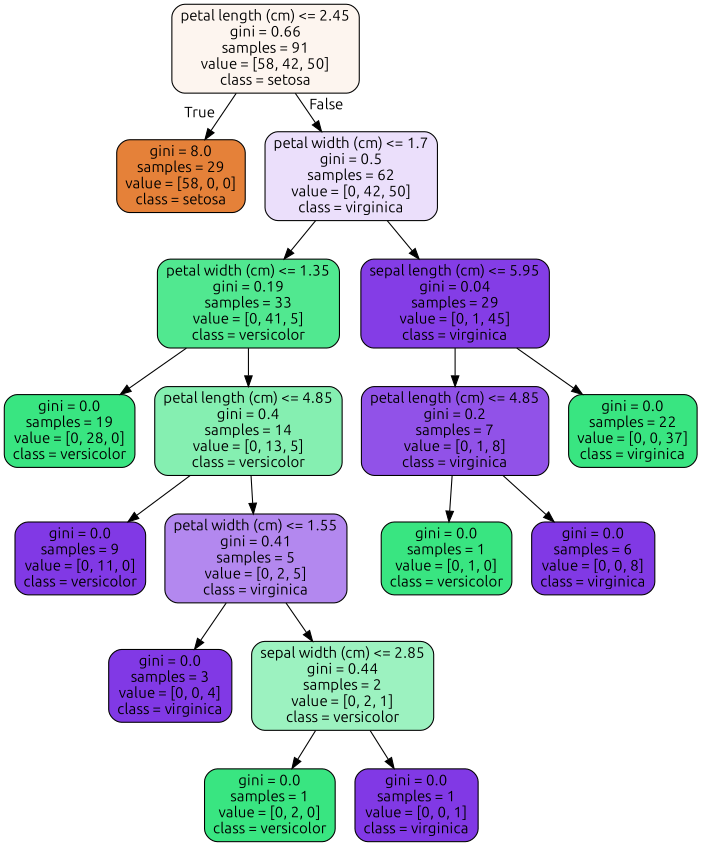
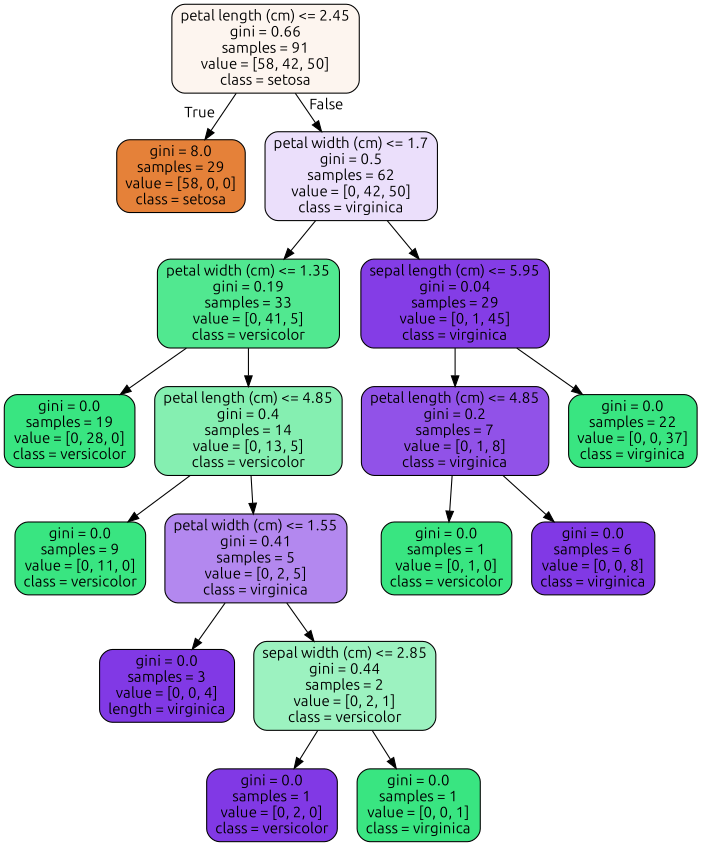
  digraph {
    fontname=Ubuntu
    node [color=black fillcolor="#39e581" fontname=Ubuntu shape=box style="filled, rounded"]
    edge [fontname=Ubuntu]
    n1 [fillcolor="#fdf5ef" label="petal length (cm) <= 2.45\ngini = 0.66\nsamples = 91\nvalue = [58, 42, 50]\nclass = setosa"]
    n2 [fillcolor="#e58139" label="gini = 8.0\nsamples = 29\nvalue = [58, 0, 0]\nclass = setosa"]
    n3 [fillcolor="#ebdffb" label="petal width (cm) <= 1.7\ngini = 0.5\nsamples = 62\nvalue = [0, 42, 50]\nclass = virginica"]
    n4 [fillcolor="#51e890" label="petal width (cm) <= 1.35\ngini = 0.19\nsamples = 33\nvalue = [0, 41, 5]\nclass = versicolor"]
    n5 [fillcolor="#843de6" label="sepal length (cm) <= 5.95\ngini = 0.04\nsamples = 29\nvalue = [0, 1, 45]\nclass = virginica"]
    n6 [label="gini = 0.0\nsamples = 19\nvalue = [0, 28, 0]\nclass = versicolor"]
    n7 [fillcolor="#85efb1" label="petal length (cm) <= 4.85\ngini = 0.4\nsamples = 14\nvalue = [0, 13, 5]\nclass = versicolor"]
    n8 [fillcolor="#9152e8" label="petal length (cm) <= 4.85\ngini = 0.2\nsamples = 7\nvalue = [0, 1, 8]\nclass = virginica"]
    n9 [label="gini = 0.0\nsamples = 22\nvalue = [0, 0, 37]\nclass = virginica"]
-   n10 [fillcolor="#8139e5" label="gini = 0.0\nsamples = 9\nvalue = [0, 11, 0]\nclass = versicolor"]
+   n10 [label="gini = 0.0\nsamples = 9\nvalue = [0, 11, 0]\nclass = versicolor"]
    n11 [fillcolor="#b388ef" label="petal width (cm) <= 1.55\ngini = 0.41\nsamples = 5\nvalue = [0, 2, 5]\nclass = virginica"]
-   n12 [fillcolor="#8139e5" label="gini = 0.0\nsamples = 3\nvalue = [0, 0, 4]\nclass = virginica"]
+   n12 [fillcolor="#8139e5" label="gini = 0.0\nsamples = 3\nvalue = [0, 0, 4]\nlength = virginica"]
    n13 [fillcolor="#9cf2c0" label="sepal width (cm) <= 2.85\ngini = 0.44\nsamples = 2\nvalue = [0, 2, 1]\nclass = versicolor"]
-   n14 [label="gini = 0.0\nsamples = 1\nvalue = [0, 2, 0]\nclass = versicolor"]
-   n15 [fillcolor="#8139e5" label="gini = 0.0\nsamples = 1\nvalue = [0, 0, 1]\nclass = virginica"]
+   n14 [fillcolor="#8139e5" label="gini = 0.0\nsamples = 1\nvalue = [0, 2, 0]\nclass = versicolor"]
+   n15 [label="gini = 0.0\nsamples = 1\nvalue = [0, 0, 1]\nclass = virginica"]
    n16 [label="gini = 0.0\nsamples = 1\nvalue = [0, 1, 0]\nclass = versicolor"]
    n17 [fillcolor="#8139e5" label="gini = 0.0\nsamples = 6\nvalue = [0, 0, 8]\nclass = virginica"]
    n1 -> n2 [headlabel=True labelangle=45 labeldistance=2.5]
    n1 -> n3 [headlabel=False labelangle=-45 labeldistance=2.5]
    n3 -> n4
    n3 -> n5
    n4 -> n6
    n4 -> n7
    n5 -> n8
    n5 -> n9
    n7 -> n10
    n7 -> n11
    n8 -> n16
    n8 -> n17
    n11 -> n12
    n11 -> n13
    n13 -> n14
    n13 -> n15
  }
